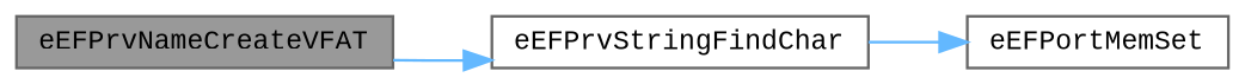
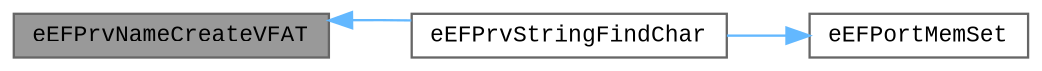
  digraph {
    fontname="Liberation Mono"
    rankdir=LR
    node [color=grey40 fillcolor=white fontname="Liberation Mono" fontsize=10 shape=box style=filled]
    edge [color=steelblue1 fontname="Liberation Mono" fontsize=10 labelfontname=Helvetica labelfontsize=10 style=solid]
    n1 [color=gray40 fillcolor=grey60 fontcolor=black height=0.2 label=eEFPrvNameCreateVFAT width=0.4]
    n2 [height=0.2 label=eEFPrvStringFindChar width=0.4]
    n3 [height=0.2 label=eEFPortMemSet width=0.4]
-   n1 -> n2
+   n2 -> n1
    n2 -> n3
  }
